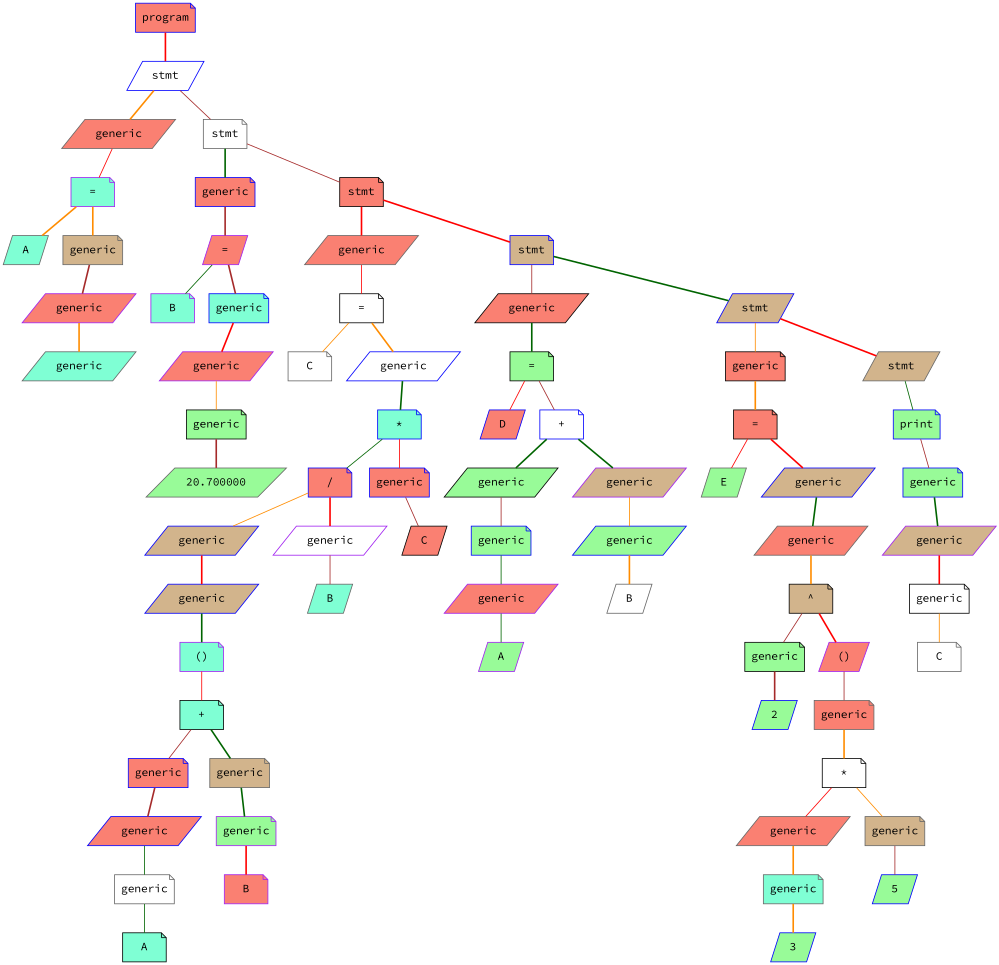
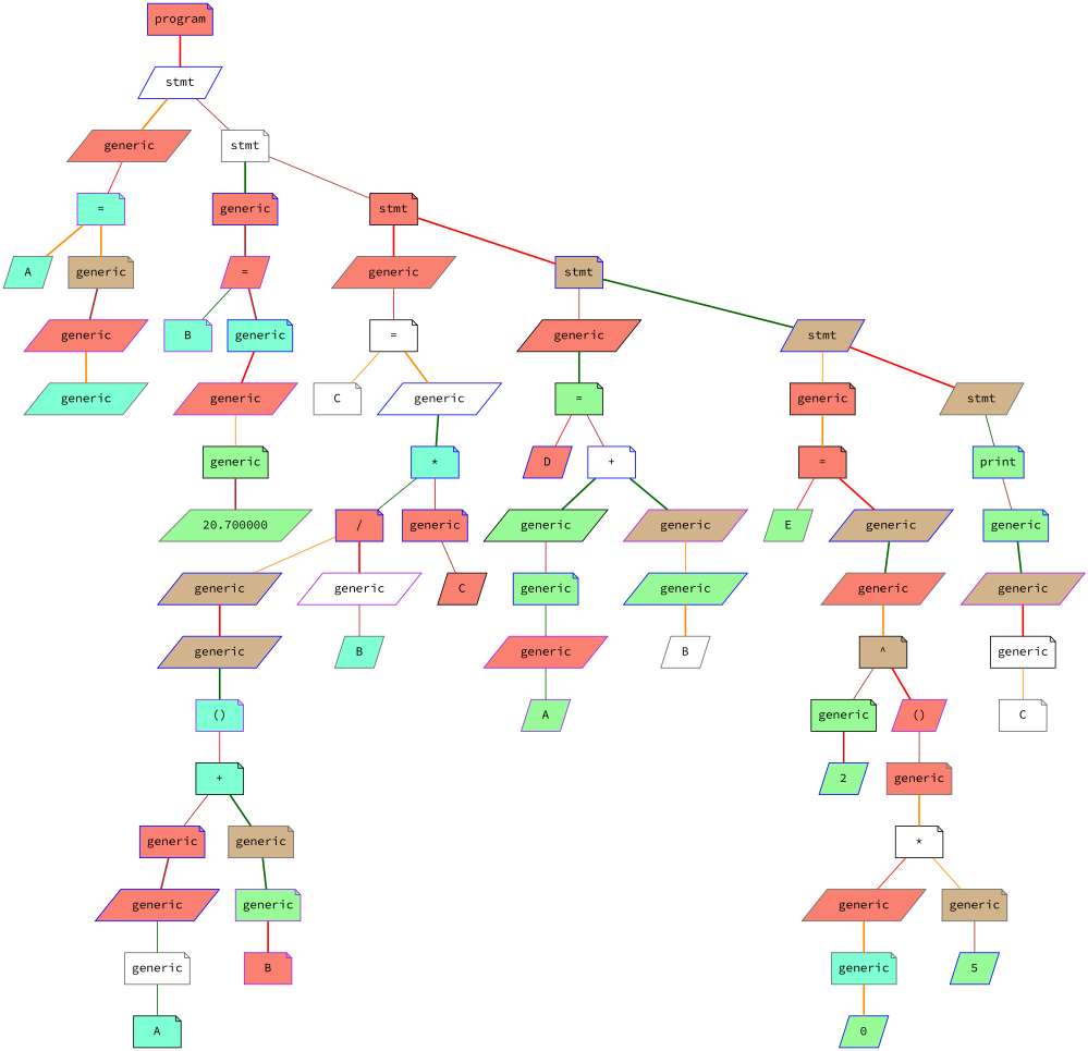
  graph {
    fontname="Source Code Pro"
    node [color=blue fillcolor=salmon fontname="Source Code Pro" shape=note style=filled]
    edge [color=red fontname="Source Code Pro" style=bold]
    n1 [label=program]
    n2 [fillcolor=white label=stmt shape=parallelogram]
    n3 [color=gray40 label=generic shape=parallelogram]
    n4 [color=gray40 fillcolor=white label=stmt]
    n5 [color=purple fillcolor=aquamarine label="="]
    n6 [label=generic]
    n7 [color=black label=stmt]
    n8 [color=gray40 fillcolor=aquamarine label=A shape=parallelogram]
    n9 [color=gray40 fillcolor=tan label=generic]
    n10 [color=purple label=generic shape=parallelogram]
    n11 [color=gray40 fillcolor=aquamarine label=generic shape=parallelogram]
    n12 [color=purple label="=" shape=parallelogram]
    n13 [color=gray40 label=generic shape=parallelogram]
    n14 [fillcolor=tan label=stmt]
    n15 [color=purple fillcolor=aquamarine label=B]
    n16 [fillcolor=aquamarine label=generic]
    n17 [color=purple label=generic shape=parallelogram]
    n18 [color=black fillcolor=palegreen label=generic]
    n19 [color=gray40 fillcolor=palegreen label=20.700000 shape=parallelogram]
    n20 [color=black fillcolor=white label="="]
    n21 [color=black label=generic shape=parallelogram]
    n22 [fillcolor=tan label=stmt shape=parallelogram]
    n23 [color=gray40 fillcolor=white label=C]
    n24 [fillcolor=white label=generic shape=parallelogram]
    n25 [fillcolor=aquamarine label="*"]
    n26 [label="/"]
    n27 [label=generic]
    n28 [fillcolor=tan label=generic shape=parallelogram]
    n29 [color=purple fillcolor=white label=generic shape=parallelogram]
    n30 [color=black label=C shape=parallelogram]
    n31 [fillcolor=tan label=generic shape=parallelogram]
    n32 [color=gray40 fillcolor=aquamarine label=B shape=parallelogram]
    n33 [color=purple fillcolor=aquamarine label="()"]
    n34 [color=black fillcolor=aquamarine label="+"]
    n35 [label=generic]
    n36 [color=gray40 fillcolor=tan label=generic]
    n37 [label=generic shape=parallelogram]
    n38 [color=purple fillcolor=palegreen label=generic]
    n39 [color=gray40 fillcolor=white label=generic]
    n40 [color=black fillcolor=aquamarine label=A]
    n41 [color=purple label=B]
    n42 [color=black fillcolor=palegreen label="="]
    n43 [color=black label=generic]
    n44 [color=gray40 fillcolor=tan label=stmt shape=parallelogram]
    n45 [label=D shape=parallelogram]
    n46 [fillcolor=white label="+"]
    n47 [color=black fillcolor=palegreen label=generic shape=parallelogram]
    n48 [color=purple fillcolor=tan label=generic shape=parallelogram]
    n49 [fillcolor=palegreen label=generic]
    n50 [fillcolor=palegreen label=generic shape=parallelogram]
    n51 [color=purple label=generic shape=parallelogram]
    n52 [color=purple fillcolor=palegreen label=A shape=parallelogram]
    n53 [color=gray40 fillcolor=white label=B shape=parallelogram]
    n54 [color=black label="="]
    n55 [fillcolor=palegreen label=print]
    n56 [color=gray40 fillcolor=palegreen label=E shape=parallelogram]
    n57 [fillcolor=tan label=generic shape=parallelogram]
    n58 [color=gray40 label=generic shape=parallelogram]
    n59 [color=black fillcolor=tan label="^"]
    n60 [color=black fillcolor=palegreen label=generic]
    n61 [color=purple label="()" shape=parallelogram]
    n62 [fillcolor=palegreen label=2 shape=parallelogram]
    n63 [color=gray40 label=generic]
    n64 [color=black fillcolor=white label="*"]
    n65 [color=gray40 label=generic shape=parallelogram]
    n66 [color=gray40 fillcolor=tan label=generic]
    n67 [color=gray40 fillcolor=aquamarine label=generic]
    n68 [fillcolor=palegreen label=5 shape=parallelogram]
-   n69 [fillcolor=palegreen label=3 shape=parallelogram]
+   n69 [fillcolor=palegreen label=0 shape=parallelogram]
    n70 [fillcolor=palegreen label=generic]
    n71 [color=purple fillcolor=tan label=generic shape=parallelogram]
    n72 [color=black fillcolor=white label=generic]
    n73 [color=gray40 fillcolor=white label=C]
    n1 -- n2
    n2 -- n3 [color=darkorange]
    n2 -- n4 [color=brown style=solid]
    n3 -- n5 [style=solid]
    n4 -- n6 [color=darkgreen]
    n4 -- n7 [color=brown style=solid]
    n5 -- n8 [color=darkorange]
    n5 -- n9 [color=darkorange]
    n6 -- n12 [color=brown]
    n7 -- n13
    n7 -- n14
    n9 -- n10 [color=brown]
    n10 -- n11 [color=darkorange]
    n12 -- n15 [color=darkgreen style=solid]
    n12 -- n16 [color=brown]
    n13 -- n20 [style=solid]
    n14 -- n21 [color=brown style=solid]
    n14 -- n22 [color=darkgreen]
    n16 -- n17
    n17 -- n18 [color=darkorange style=solid]
    n18 -- n19 [color=brown]
    n20 -- n23 [color=darkorange style=solid]
    n20 -- n24 [color=darkorange]
    n21 -- n42 [color=darkgreen]
    n22 -- n43 [color=darkorange style=solid]
    n22 -- n44
    n24 -- n25 [color=darkgreen]
    n25 -- n26 [color=darkgreen style=solid]
    n25 -- n27 [style=solid]
    n26 -- n28 [color=darkorange style=solid]
    n26 -- n29
    n27 -- n30 [color=brown style=solid]
    n28 -- n31
    n29 -- n32 [color=brown style=solid]
    n31 -- n33 [color=darkgreen]
    n33 -- n34 [style=solid]
    n34 -- n35 [color=brown style=solid]
    n34 -- n36 [color=darkgreen]
    n35 -- n37 [color=brown]
    n36 -- n38 [color=darkgreen]
    n37 -- n39 [color=darkgreen style=solid]
    n38 -- n41
    n39 -- n40 [color=darkgreen style=solid]
    n42 -- n45 [style=solid]
    n42 -- n46 [color=brown style=solid]
    n43 -- n54 [color=darkorange]
    n44 -- n55 [color=darkgreen style=solid]
    n46 -- n47 [color=darkgreen]
    n46 -- n48 [color=darkgreen]
    n47 -- n49 [color=brown style=solid]
    n48 -- n50 [color=darkorange style=solid]
    n49 -- n51 [color=darkgreen style=solid]
    n50 -- n53 [color=darkorange]
    n51 -- n52 [color=darkgreen style=solid]
    n54 -- n56 [style=solid]
    n54 -- n57
    n55 -- n70 [color=brown style=solid]
    n57 -- n58 [color=darkgreen]
    n58 -- n59 [color=darkorange]
    n59 -- n60 [color=brown style=solid]
    n59 -- n61
    n60 -- n62 [color=brown]
    n61 -- n63 [color=brown style=solid]
    n63 -- n64 [color=darkorange]
    n64 -- n65 [style=solid]
    n64 -- n66 [color=darkorange style=solid]
    n65 -- n67 [color=darkorange]
    n66 -- n68 [color=brown style=solid]
    n67 -- n69 [color=darkorange]
    n70 -- n71 [color=darkgreen]
    n71 -- n72
    n72 -- n73 [color=darkorange style=solid]
  }
